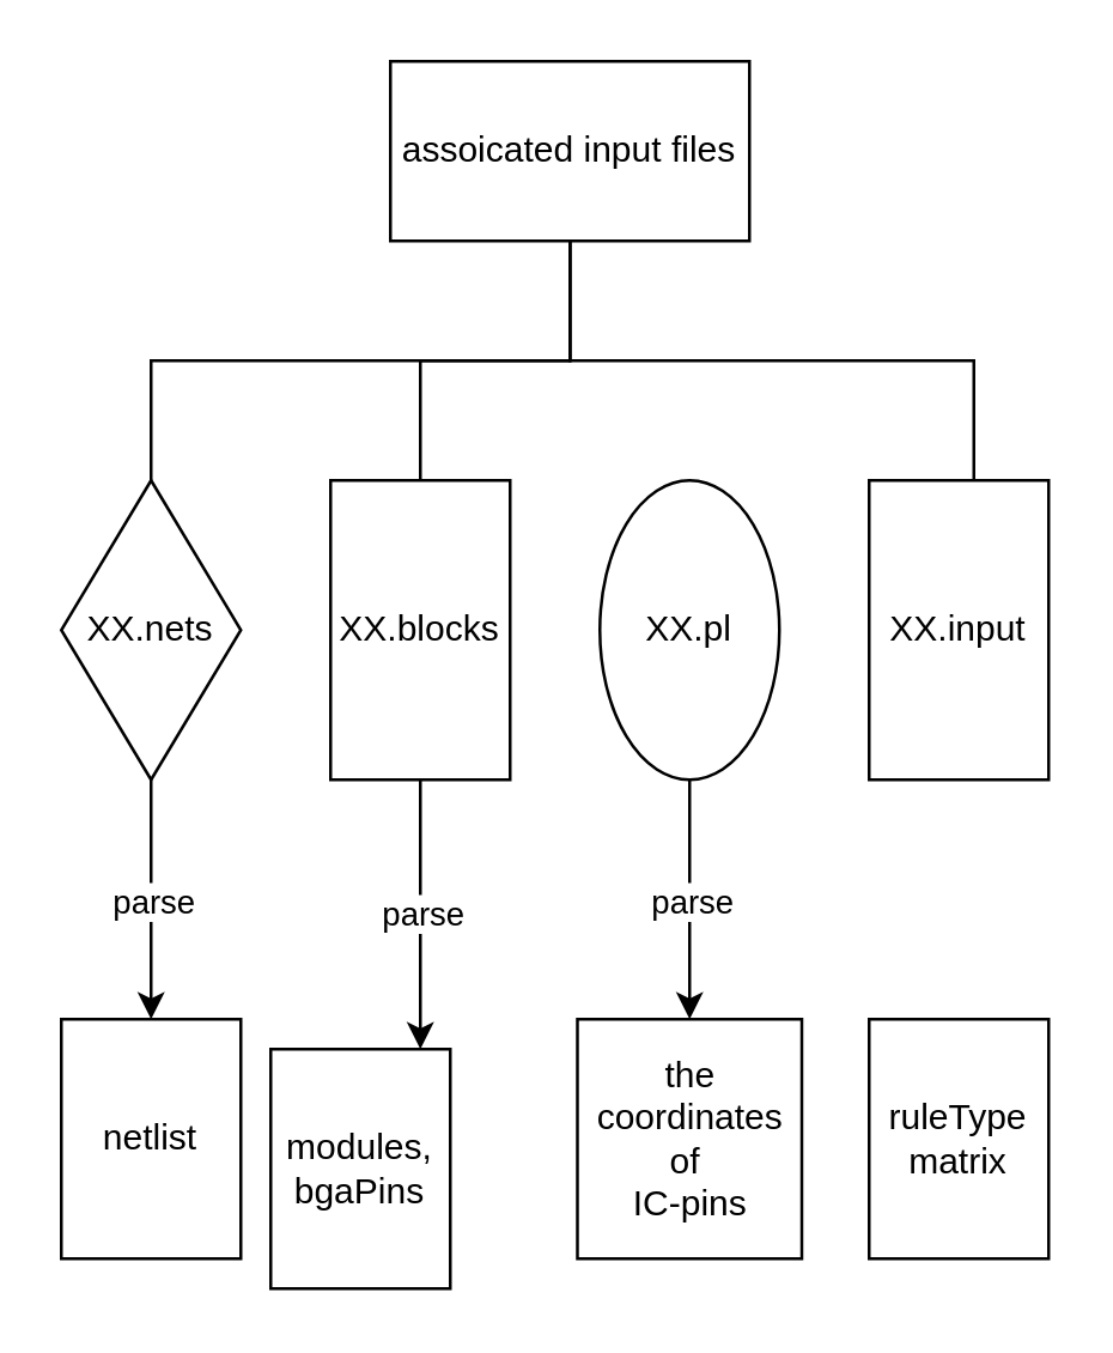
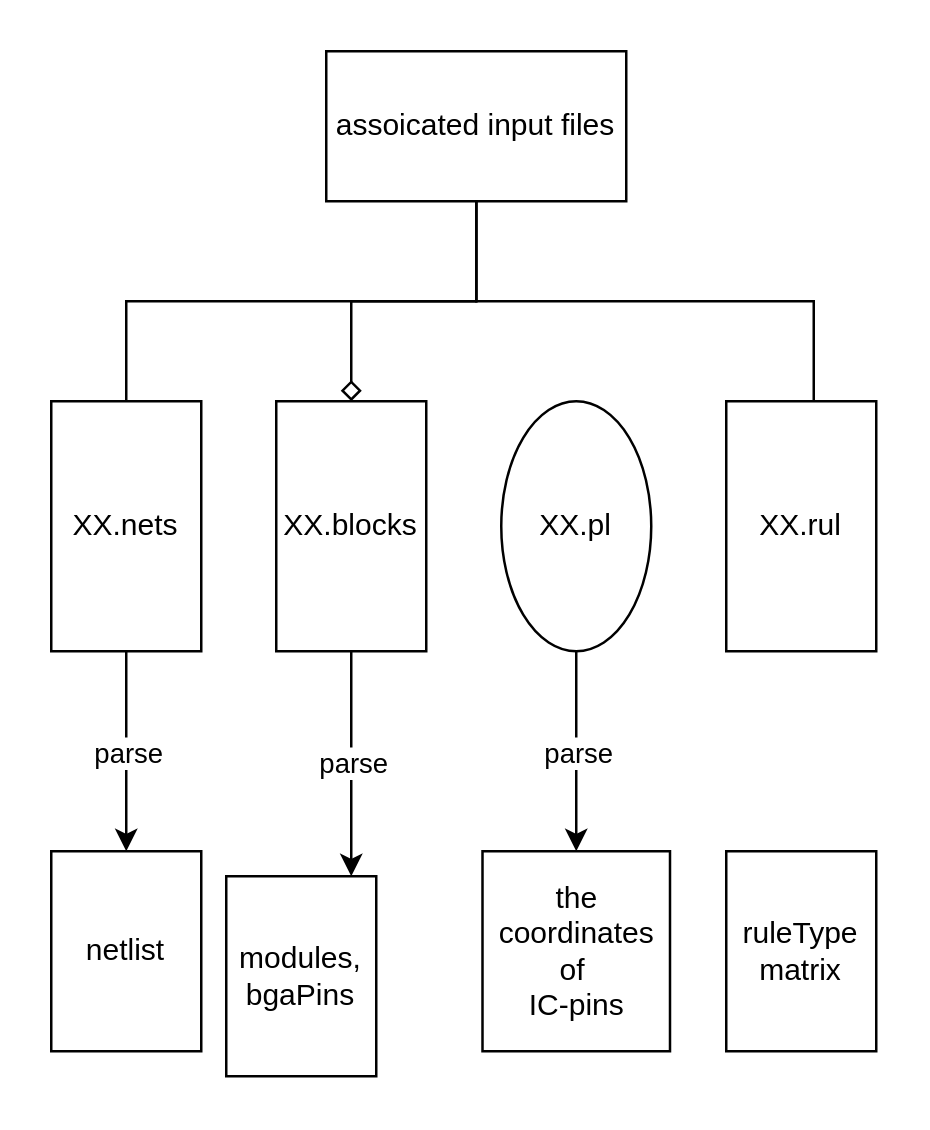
  <mxCell id="0" />
  <mxCell id="1" parent="0" />
  <mxCell id="2" style="edgeStyle=orthogonalEdgeStyle;rounded=0;orthogonalLoop=1;jettySize=auto;html=1;endArrow=none;endFill=0;" edge="1" parent="1" source="5" target="8"><mxGeometry relative="1" as="geometry"><Array as="points"><mxPoint x="190" y="120" /><mxPoint x="50" y="120" /></Array></mxGeometry></mxCell>
- <mxCell id="3" style="edgeStyle=orthogonalEdgeStyle;rounded=0;orthogonalLoop=1;jettySize=auto;html=1;entryX=0.5;entryY=0;entryDx=0;entryDy=0;endArrow=none;endFill=0;" edge="1" parent="1" source="5" target="11"><mxGeometry relative="1" as="geometry" /></mxCell>
+ <mxCell id="3" style="edgeStyle=orthogonalEdgeStyle;rounded=0;orthogonalLoop=1;jettySize=auto;html=1;entryX=0.5;entryY=0;entryDx=0;entryDy=0;endArrow=diamond;endFill=0;" edge="1" parent="1" source="5" target="11"><mxGeometry relative="1" as="geometry" /></mxCell>
  <mxCell id="4" style="edgeStyle=orthogonalEdgeStyle;rounded=0;orthogonalLoop=1;jettySize=auto;html=1;entryX=0.5;entryY=0;entryDx=0;entryDy=0;endArrow=none;endFill=0;" edge="1" parent="1" source="5" target="15"><mxGeometry relative="1" as="geometry"><Array as="points"><mxPoint x="190" y="120" /><mxPoint x="325" y="120" /></Array></mxGeometry></mxCell>
  <mxCell id="5" value="assoicated input files" style="rounded=0;whiteSpace=wrap;html=1;" vertex="1" parent="1"><mxGeometry x="130" y="20" width="120" height="60" as="geometry" /></mxCell>
  <mxCell id="6" value="" style="edgeStyle=orthogonalEdgeStyle;rounded=0;orthogonalLoop=1;jettySize=auto;html=1;" edge="1" parent="1" source="8" target="16"><mxGeometry relative="1" as="geometry"><Array as="points"><mxPoint x="50" y="300" /><mxPoint x="50" y="300" /></Array></mxGeometry></mxCell>
  <mxCell id="7" value="parse" style="edgeLabel;html=1;align=center;verticalAlign=middle;resizable=0;points=[];" vertex="1" connectable="0" parent="6"><mxGeometry x="-0.108" y="4" relative="1" as="geometry"><mxPoint x="-4" y="4" as="offset" /></mxGeometry></mxCell>
- <mxCell id="8" value="XX.nets" style="rhombus;whiteSpace=wrap;html=1;" vertex="1" parent="1"><mxGeometry x="20" y="160" width="60" height="100" as="geometry" /></mxCell>
+ <mxCell id="8" value="XX.nets" style="rounded=0;whiteSpace=wrap;html=1;" vertex="1" parent="1"><mxGeometry x="20" y="160" width="60" height="100" as="geometry" /></mxCell>
  <mxCell id="9" value="" style="edgeStyle=orthogonalEdgeStyle;rounded=0;orthogonalLoop=1;jettySize=auto;html=1;" edge="1" parent="1" source="11" target="17"><mxGeometry relative="1" as="geometry"><Array as="points"><mxPoint x="140" y="300" /><mxPoint x="140" y="300" /></Array></mxGeometry></mxCell>
  <mxCell id="10" value="parse" style="edgeLabel;html=1;align=center;verticalAlign=middle;resizable=0;points=[];" vertex="1" connectable="0" parent="9"><mxGeometry x="-0.033" relative="1" as="geometry"><mxPoint as="offset" /></mxGeometry></mxCell>
  <mxCell id="11" value="XX.blocks" style="rounded=0;whiteSpace=wrap;html=1;" vertex="1" parent="1"><mxGeometry x="110" y="160" width="60" height="100" as="geometry" /></mxCell>
  <mxCell id="12" value="" style="edgeStyle=orthogonalEdgeStyle;rounded=0;orthogonalLoop=1;jettySize=auto;html=1;" edge="1" parent="1" source="14" target="18"><mxGeometry relative="1" as="geometry"><Array as="points"><mxPoint x="230" y="290" /><mxPoint x="230" y="290" /></Array></mxGeometry></mxCell>
  <mxCell id="13" value="parse" style="edgeLabel;html=1;align=center;verticalAlign=middle;resizable=0;points=[];" vertex="1" connectable="0" parent="12"><mxGeometry x="-0.233" y="4" relative="1" as="geometry"><mxPoint x="-4" y="9" as="offset" /></mxGeometry></mxCell>
  <mxCell id="14" value="XX.pl" style="ellipse;whiteSpace=wrap;html=1;" vertex="1" parent="1"><mxGeometry x="200" y="160" width="60" height="100" as="geometry" /></mxCell>
- <mxCell id="15" value="XX.input" style="rounded=0;whiteSpace=wrap;html=1;" vertex="1" parent="1"><mxGeometry x="290" y="160" width="60" height="100" as="geometry" /></mxCell>
+ <mxCell id="15" value="XX.rul" style="rounded=0;whiteSpace=wrap;html=1;" vertex="1" parent="1"><mxGeometry x="290" y="160" width="60" height="100" as="geometry" /></mxCell>
  <mxCell id="16" value="netlist" style="rounded=0;whiteSpace=wrap;html=1;" vertex="1" parent="1"><mxGeometry x="20" y="340" width="60" height="80" as="geometry" /></mxCell>
  <mxCell id="17" value="modules,&lt;div&gt;bgaPins&lt;/div&gt;" style="rounded=0;whiteSpace=wrap;html=1;" vertex="1" parent="1"><mxGeometry x="90" y="350" width="60" height="80" as="geometry" /></mxCell>
  <mxCell id="18" value="the coordinates&lt;div&gt;of&amp;nbsp;&lt;/div&gt;&lt;div&gt;IC-pins&lt;/div&gt;" style="rounded=0;whiteSpace=wrap;html=1;" vertex="1" parent="1"><mxGeometry x="192.5" y="340" width="75" height="80" as="geometry" /></mxCell>
  <mxCell id="19" value="ruleType&lt;div&gt;matrix&lt;/div&gt;" style="rounded=0;whiteSpace=wrap;html=1;" vertex="1" parent="1"><mxGeometry x="290" y="340" width="60" height="80" as="geometry" /></mxCell>
